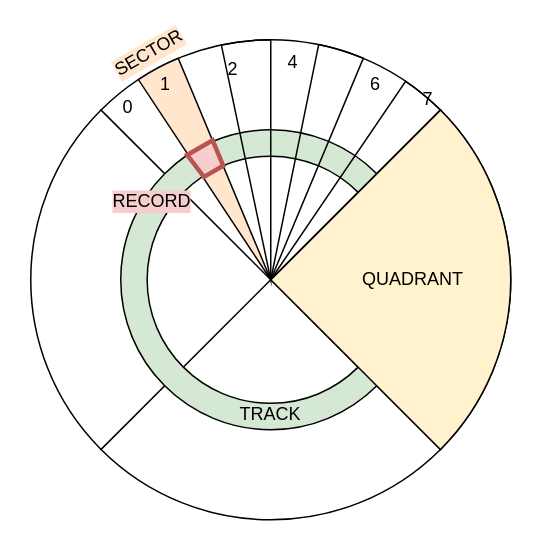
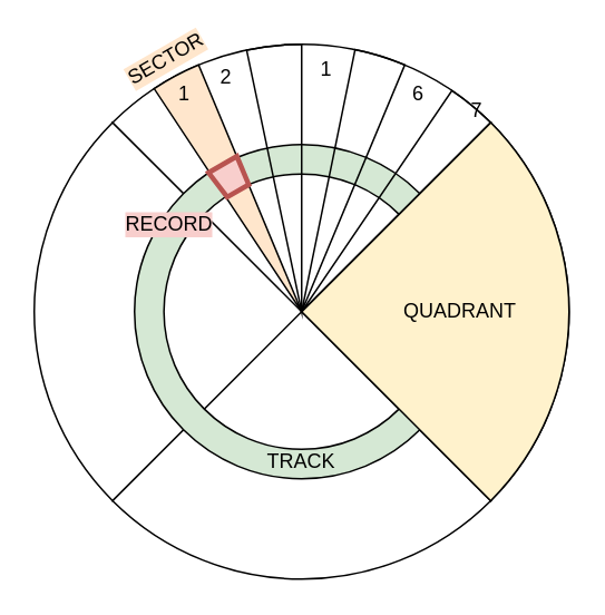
  <mxCell id="0" />
  <mxCell id="1" parent="0" />
  <mxCell id="2" value="" style="shape=sumEllipse;perimeter=ellipsePerimeter;whiteSpace=wrap;html=1;backgroundOutline=1;fillColor=none;" vertex="1" parent="1"><mxGeometry x="20" y="26" width="320" height="320" as="geometry" /></mxCell>
  <mxCell id="3" value="" style="verticalLabelPosition=bottom;verticalAlign=top;html=1;shape=mxgraph.basic.donut;dx=17.6;strokeColor=#000000;fillColor=#d5e8d4;" vertex="1" parent="1"><mxGeometry x="80" y="86" width="200" height="200" as="geometry" /></mxCell>
  <mxCell id="4" value="" style="verticalLabelPosition=bottom;verticalAlign=top;html=1;shape=mxgraph.basic.pie;startAngle=0.125;endAngle=0.375;fillColor=#fff2cc;strokeColor=#000000;" vertex="1" parent="1"><mxGeometry x="20" y="26" width="320" height="320" as="geometry" /></mxCell>
  <mxCell id="5" value="" style="verticalLabelPosition=bottom;verticalAlign=top;html=1;shape=mxgraph.basic.pie;startAngle=0.907;endAngle=0.937;fillColor=#ffe6cc;strokeColor=#000000;" vertex="1" parent="1"><mxGeometry x="20" y="26" width="320" height="320" as="geometry" /></mxCell>
  <mxCell id="6" value="" style="verticalLabelPosition=bottom;verticalAlign=top;html=1;shape=mxgraph.basic.pie;startAngle=0.967;endAngle=0;fillColor=none;" vertex="1" parent="1"><mxGeometry x="20" y="26" width="320" height="320" as="geometry" /></mxCell>
  <mxCell id="7" value="" style="verticalLabelPosition=bottom;verticalAlign=top;html=1;shape=mxgraph.basic.pie;startAngle=0.032;endAngle=0.063;fillColor=none;" vertex="1" parent="1"><mxGeometry x="20" y="26" width="320" height="320" as="geometry" /></mxCell>
  <mxCell id="8" value="" style="verticalLabelPosition=bottom;verticalAlign=top;html=1;shape=mxgraph.basic.pie;startAngle=0.095;endAngle=0.125;fillColor=none;" vertex="1" parent="1"><mxGeometry x="20" y="26" width="320" height="320" as="geometry" /></mxCell>
- <mxCell id="9" value="0" style="text;html=1;strokeColor=none;fillColor=none;align=center;verticalAlign=middle;whiteSpace=wrap;rounded=0;" vertex="1" parent="1"><mxGeometry x="70" y="56" width="30" height="30" as="geometry" /></mxCell>
  <mxCell id="10" value="1&lt;span style=&quot;color: rgba(0 , 0 , 0 , 0) ; font-family: monospace ; font-size: 0px&quot;&gt;%3CmxGraphModel%3E%3Croot%3E%3CmxCell%20id%3D%220%22%2F%3E%3CmxCell%20id%3D%221%22%20parent%3D%220%22%2F%3E%3CmxCell%20id%3D%222%22%20value%3D%220%22%20style%3D%22text%3Bhtml%3D1%3BstrokeColor%3Dnone%3BfillColor%3Dnone%3Balign%3Dcenter%3BverticalAlign%3Dmiddle%3BwhiteSpace%3Dwrap%3Brounded%3D0%3B%22%20vertex%3D%221%22%20parent%3D%221%22%3E%3CmxGeometry%20x%3D%22300%22%20y%3D%22280%22%20width%3D%2220%22%20height%3D%2220%22%20as%3D%22geometry%22%2F%3E%3C%2FmxCell%3E%3C%2Froot%3E%3C%2FmxGraphModel%3E&lt;/span&gt;" style="text;html=1;strokeColor=none;fillColor=none;align=center;verticalAlign=middle;whiteSpace=wrap;rounded=0;" vertex="1" parent="1"><mxGeometry x="100" y="46" width="20" height="20" as="geometry" /></mxCell>
- <mxCell id="11" value="2" style="text;html=1;strokeColor=none;fillColor=none;align=center;verticalAlign=middle;whiteSpace=wrap;rounded=0;" vertex="1" parent="1"><mxGeometry x="140" y="36" width="30" height="20" as="geometry" /></mxCell>
- <mxCell id="12" value="4" style="text;html=1;strokeColor=none;fillColor=none;align=center;verticalAlign=middle;whiteSpace=wrap;rounded=0;" vertex="1" parent="1"><mxGeometry x="180" y="26" width="30" height="30" as="geometry" /></mxCell>
+ <mxCell id="11" value="2" style="text;html=1;strokeColor=none;fillColor=none;align=center;verticalAlign=middle;whiteSpace=wrap;rounded=0;" vertex="1" parent="1"><mxGeometry x="120" y="36" width="30" height="20" as="geometry" /></mxCell>
+ <mxCell id="12" value="1" style="text;html=1;strokeColor=none;fillColor=none;align=center;verticalAlign=middle;whiteSpace=wrap;rounded=0;" vertex="1" parent="1"><mxGeometry x="180" y="26" width="30" height="30" as="geometry" /></mxCell>
  <mxCell id="13" value="6" style="text;html=1;strokeColor=none;fillColor=none;align=center;verticalAlign=middle;whiteSpace=wrap;rounded=0;" vertex="1" parent="1"><mxGeometry x="240" y="46" width="20" height="20" as="geometry" /></mxCell>
  <mxCell id="14" value="7" style="text;html=1;strokeColor=none;fillColor=none;align=center;verticalAlign=middle;whiteSpace=wrap;rounded=0;" vertex="1" parent="1"><mxGeometry x="270" y="56" width="30" height="20" as="geometry" /></mxCell>
  <mxCell id="15" value="" style="shape=trapezoid;perimeter=trapezoidPerimeter;whiteSpace=wrap;html=1;fixedSize=1;strokeColor=#b85450;fillColor=#f8cecc;size=2.349;rotation=-210;strokeWidth=3;" vertex="1" parent="1"><mxGeometry x="127.54" y="96.72" width="19.58" height="18.21" as="geometry" /></mxCell>
  <mxCell id="16" value="TRACK" style="text;html=1;strokeColor=none;fillColor=none;align=center;verticalAlign=middle;whiteSpace=wrap;rounded=0;" vertex="1" parent="1"><mxGeometry x="165" y="261" width="30" height="30" as="geometry" /></mxCell>
  <mxCell id="17" value="QUADRANT" style="text;html=1;strokeColor=none;fillColor=none;align=center;verticalAlign=middle;whiteSpace=wrap;rounded=0;" vertex="1" parent="1"><mxGeometry x="260" y="171" width="30" height="30" as="geometry" /></mxCell>
  <mxCell id="18" value="SECTOR" style="text;html=1;strokeColor=none;fillColor=none;align=center;verticalAlign=middle;whiteSpace=wrap;rounded=0;rotation=-30;fontColor=#000000;labelBackgroundColor=#FFE6CC;" vertex="1" parent="1"><mxGeometry x="84" y="20" width="30" height="30" as="geometry" /></mxCell>
  <mxCell id="19" value="RECORD" style="text;html=1;strokeColor=none;fillColor=none;align=center;verticalAlign=middle;whiteSpace=wrap;rounded=0;labelBackgroundColor=#F8CECC;" vertex="1" parent="1"><mxGeometry x="86" y="119" width="30" height="30" as="geometry" /></mxCell>
